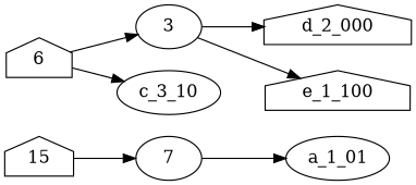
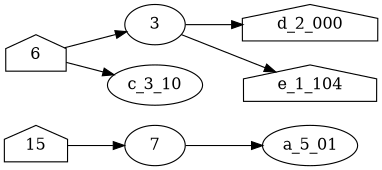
  digraph {
    rankdir=LR
    node [shape=ellipse]
    n1 [label=7]
    15 [shape=house]
    3
    6 [shape=house]
    c_3_10
-   a_5_01 [label=a_1_01]
+   a_5_01
    d_2_000 [shape=house]
-   e_1_100 [shape=house]
+   e_1_100 [shape=house label=e_1_104]
    n1 -> a_5_01
    15 -> n1
    3 -> d_2_000
    3 -> e_1_100
    6 -> 3
    6 -> c_3_10
  }
